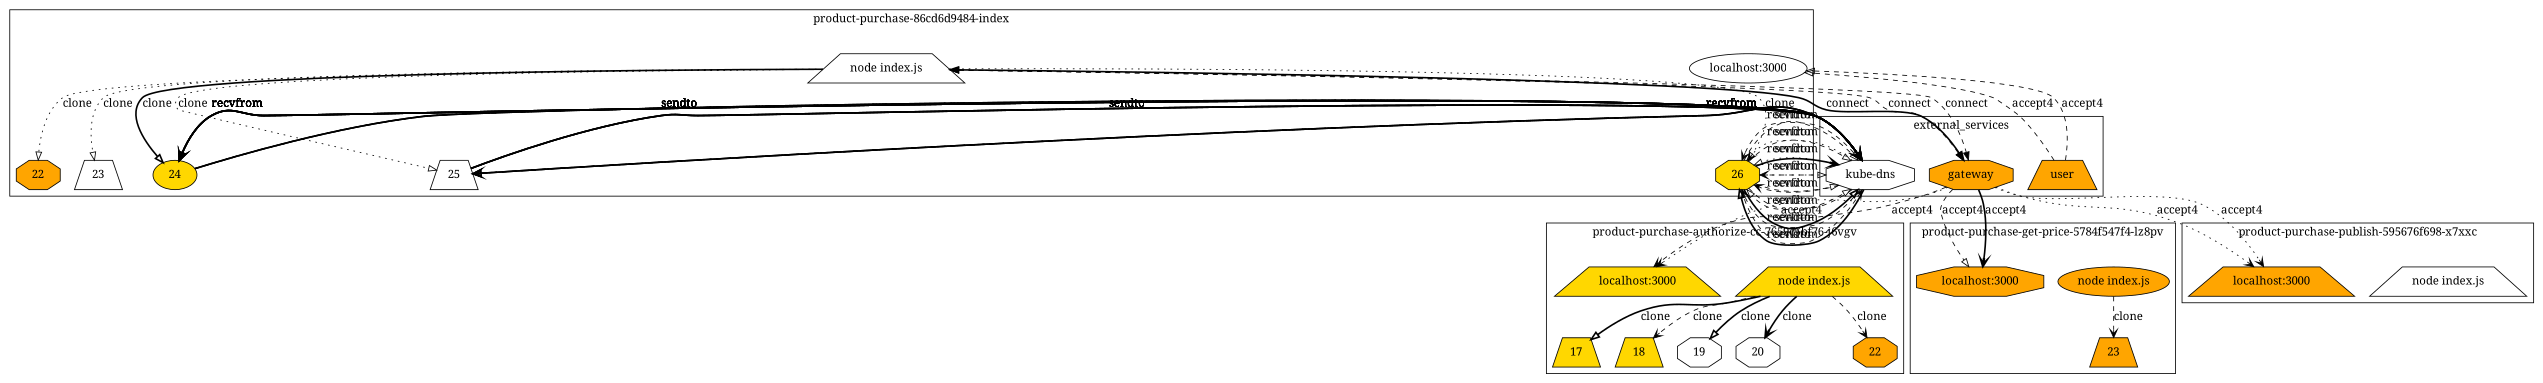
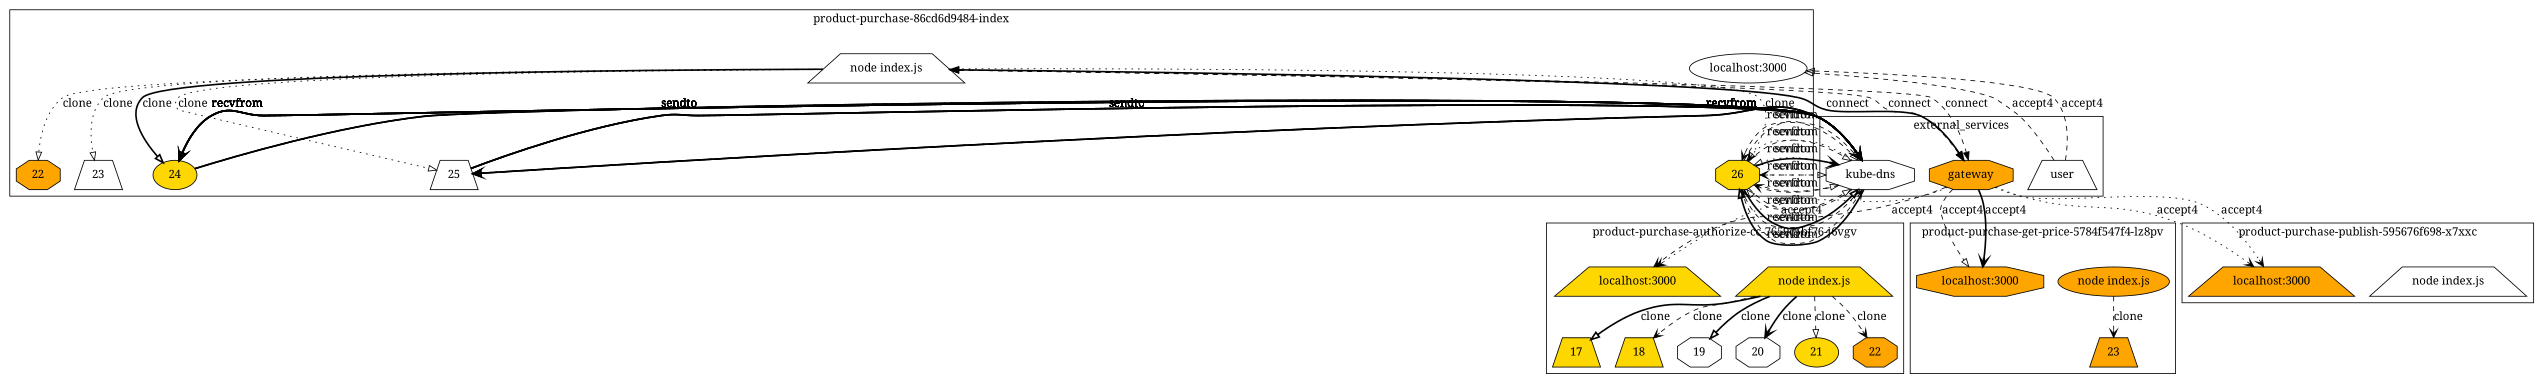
  digraph {
    fontname="Noto Serif"
    node [fillcolor=white fontname="Noto Serif" shape=trapezium style=filled]
    edge [arrowhead=vee fontname="Noto Serif" style=dashed]
    n1 [fillcolor=gold label="node index.js"]
    n2 [fillcolor=gold label=17]
    n3 [fillcolor=gold label=18]
    n4 [label=19 shape=octagon]
    n5 [label=20 shape=octagon]
+   n6 [fillcolor=gold label=21 shape=ellipse]
    n7 [fillcolor=orange label=22 shape=octagon]
    n8 [fillcolor=gold label="localhost:3000"]
    n9 [label="node index.js"]
    n10 [fillcolor=orange label=22 shape=octagon]
    n11 [label=23]
    n12 [fillcolor=gold label=24 shape=ellipse]
    n13 [label=25]
    n14 [fillcolor=gold label=26 shape=octagon]
    n15 [label="localhost:3000" shape=ellipse]
    n16 [fillcolor=orange label="node index.js" shape=ellipse]
    n17 [fillcolor=orange label=23]
    n18 [fillcolor=orange label="localhost:3000" shape=octagon]
    n19 [label="node index.js"]
    n20 [fillcolor=orange label="localhost:3000"]
    n21 [fillcolor=orange label=gateway shape=octagon]
    n22 [label="kube-dns" shape=octagon]
-   user [fillcolor=orange]
+   user
    subgraph cluster_1 {
      label=" product-purchase-authorize-cc-7659c5bf76-j6vgv "
      n1
      n2
      n3
      n4
      n5
+     n6
      n7
      n8
    }
    subgraph cluster_2 {
      label=" product-purchase-86cd6d9484-index "
      n9
      n10
      n11
      n12
      n13
      n14
      n15
    }
    subgraph cluster_3 {
      label=" product-purchase-get-price-5784f547f4-lz8pv "
      n16
      n17
      n18
    }
    subgraph cluster_4 {
      label=" product-purchase-publish-595676f698-x7xxc "
      n19
      n20
    }
    subgraph cluster_5 {
      label=external_services
      n21
      n22
      user
    }
    n1 -> n2 [arrowhead=onormal label=clone style=bold]
    n1 -> n3 [label=clone]
    n1 -> n4 [arrowhead=onormal label=clone style=bold]
    n1 -> n5 [label=clone style=bold]
+   n1 -> n6 [arrowhead=onormal label=clone]
    n1 -> n7 [label=clone]
    n9 -> n10 [arrowhead=onormal label=clone style=dotted]
    n9 -> n11 [arrowhead=onormal label=clone style=dotted]
    n9 -> n12 [arrowhead=onormal label=clone style=bold]
    n9 -> n13 [arrowhead=onormal label=clone style=dotted]
    n9 -> n14 [label=clone style=dotted]
    n9 -> n21 [dir=both label=connect style=bold arrowhead=""]
    n9 -> n21 [dir=both label=connect arrowhead=""]
    n9 -> n21 [dir=both label=connect arrowhead=""]
    n12 -> n22 [label=sendto style=bold]
    n12 -> n22 [arrowhead=onormal label=sendto style=dotted]
    n12 -> n22 [label=sendto style=bold]
    n12 -> n22 [arrowhead=onormal label=sendto style=dotted]
    n12 -> n22 [arrowhead=onormal label=sendto]
    n12 -> n22 [arrowhead=onormal label=sendto]
    n12 -> n22 [label=sendto]
    n12 -> n22 [label=sendto style=dotted]
    n13 -> n22 [label=sendto style=bold]
    n13 -> n22 [label=sendto]
    n13 -> n22 [label=sendto style=dotted]
    n13 -> n22 [label=sendto style=bold]
    n13 -> n22 [arrowhead=onormal label=sendto]
    n13 -> n22 [arrowhead=onormal label=sendto style=dotted]
    n13 -> n22 [label=sendto style=dotted]
    n13 -> n22 [label=sendto style=bold]
    n14 -> n22 [arrowhead=onormal label=sendto]
    n14 -> n22 [arrowhead=onormal label=sendto]
    n14 -> n22 [label=sendto style=bold]
    n14 -> n22 [arrowhead=onormal label=sendto]
    n14 -> n22 [arrowhead=onormal label=sendto]
    n14 -> n22 [arrowhead=onormal label=sendto style=bold]
    n14 -> n22 [arrowhead=onormal label=sendto]
    n14 -> n22 [label=sendto]
    n16 -> n17 [label=clone]
    n21 -> n8 [label=accept4 style=dotted]
    n21 -> n8 [label=accept4]
    n21 -> n18 [arrowhead=onormal label=accept4]
    n21 -> n18 [label=accept4 style=bold]
    n21 -> n20 [label=accept4 style=dotted]
    n21 -> n20 [label=accept4 style=dotted]
    n22 -> n12 [arrowhead=onormal label=recvfrom]
    n22 -> n12 [label=recvfrom style=bold]
    n22 -> n12 [arrowhead=onormal label=recvfrom style=dotted]
    n22 -> n12 [arrowhead=onormal label=recvfrom style=bold]
    n22 -> n12 [label=recvfrom style=bold]
    n22 -> n12 [arrowhead=onormal label=recvfrom style=dotted]
    n22 -> n12 [label=recvfrom style=bold]
    n22 -> n12 [arrowhead=onormal label=recvfrom style=bold]
    n22 -> n13 [label=recvfrom]
    n22 -> n13 [label=recvfrom]
    n22 -> n13 [label=recvfrom style=bold]
    n22 -> n13 [label=recvfrom style=dotted]
    n22 -> n13 [arrowhead=onormal label=recvfrom style=bold]
    n22 -> n13 [label=recvfrom]
    n22 -> n13 [arrowhead=onormal label=recvfrom]
    n22 -> n13 [label=recvfrom style=dotted]
    n22 -> n14 [label=recvfrom style=dotted]
    n22 -> n14 [label=recvfrom]
    n22 -> n14 [arrowhead=onormal label=recvfrom style=dotted]
    n22 -> n14 [arrowhead=onormal label=recvfrom]
    n22 -> n14 [arrowhead=onormal label=recvfrom style=dotted]
    n22 -> n14 [label=recvfrom]
    n22 -> n14 [label=recvfrom]
    n22 -> n14 [arrowhead=onormal label=recvfrom style=bold]
    user -> n15 [arrowhead=onormal label=accept4]
    user -> n15 [arrowhead=onormal label=accept4]
  }
